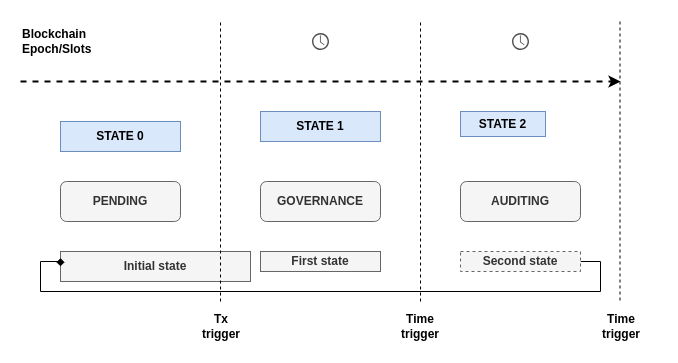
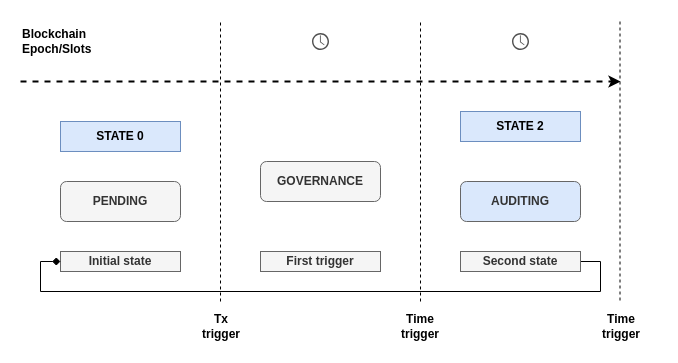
  <mxCell id="0" />
  <mxCell id="1" parent="0" />
  <mxCell id="2" value="&lt;b&gt;PENDING&lt;/b&gt;" style="rounded=1;whiteSpace=wrap;html=1;fillColor=#f5f5f5;fontColor=#333333;strokeColor=#666666;" parent="1" vertex="1"><mxGeometry x="60" y="181" width="120" height="40" as="geometry" /></mxCell>
- <mxCell id="3" value="&lt;b&gt;GOVERNANCE&lt;/b&gt;" style="rounded=1;whiteSpace=wrap;html=1;fillColor=#f5f5f5;fontColor=#333333;strokeColor=#666666;" parent="1" vertex="1"><mxGeometry x="260" y="181" width="120" height="40" as="geometry" /></mxCell>
- <mxCell id="4" value="&lt;b&gt;AUDITING&lt;/b&gt;" style="rounded=1;whiteSpace=wrap;html=1;fillColor=#f5f5f5;fontColor=#333333;strokeColor=#666666;" parent="1" vertex="1"><mxGeometry x="460" y="181" width="120" height="40" as="geometry" /></mxCell>
- <mxCell id="5" value="STATE 1" style="text;html=1;align=center;verticalAlign=middle;whiteSpace=wrap;rounded=0;fontStyle=1;fillColor=#dae8fc;strokeColor=#6c8ebf;" parent="1" vertex="1"><mxGeometry x="260" y="111" width="120" height="30" as="geometry" /></mxCell>
- <mxCell id="6" value="&lt;b&gt;Initial state&lt;/b&gt;" style="rounded=0;whiteSpace=wrap;html=1;fillColor=#f5f5f5;strokeColor=#666666;fontColor=#333333;" parent="1" vertex="1"><mxGeometry x="60" y="251" width="190" height="30" as="geometry" /></mxCell>
- <mxCell id="7" value="&lt;b&gt;First state&lt;/b&gt;" style="rounded=0;whiteSpace=wrap;html=1;fillColor=#f5f5f5;fontColor=#333333;strokeColor=#666666;" parent="1" vertex="1"><mxGeometry x="260" y="251" width="120" height="20" as="geometry" /></mxCell>
+ <mxCell id="3" value="&lt;b&gt;GOVERNANCE&lt;/b&gt;" style="rounded=1;whiteSpace=wrap;html=1;fillColor=#f5f5f5;fontColor=#333333;strokeColor=#666666;" parent="1" vertex="1"><mxGeometry x="260" y="161" width="120" height="40" as="geometry" /></mxCell>
+ <mxCell id="4" value="&lt;b&gt;AUDITING&lt;/b&gt;" style="rounded=1;whiteSpace=wrap;html=1;fillColor=#dae8fc;fontColor=#333333;strokeColor=#666666;" parent="1" vertex="1"><mxGeometry x="460" y="181" width="120" height="40" as="geometry" /></mxCell>
+ <mxCell id="6" value="&lt;b&gt;Initial state&lt;/b&gt;" style="rounded=0;whiteSpace=wrap;html=1;fillColor=#f5f5f5;strokeColor=#666666;fontColor=#333333;" parent="1" vertex="1"><mxGeometry x="60" y="251" width="120" height="20" as="geometry" /></mxCell>
+ <mxCell id="7" value="&lt;b&gt;First trigger&lt;/b&gt;" style="rounded=0;whiteSpace=wrap;html=1;fillColor=#f5f5f5;fontColor=#333333;strokeColor=#666666;" parent="1" vertex="1"><mxGeometry x="260" y="251" width="120" height="20" as="geometry" /></mxCell>
  <mxCell id="8" style="edgeStyle=orthogonalEdgeStyle;rounded=0;orthogonalLoop=1;jettySize=auto;html=1;exitX=1;exitY=0.5;exitDx=0;exitDy=0;entryX=0;entryY=0.5;entryDx=0;entryDy=0;endArrow=diamond;" edge="1" parent="1" source="9" target="6"><mxGeometry relative="1" as="geometry"><Array as="points"><mxPoint x="600" y="261" /><mxPoint x="600" y="291" /><mxPoint x="40" y="291" /><mxPoint x="40" y="261" /></Array></mxGeometry></mxCell>
- <mxCell id="9" value="&lt;b&gt;Second state&lt;/b&gt;" style="rounded=0;whiteSpace=wrap;html=1;fillColor=#f5f5f5;strokeColor=#666666;fontColor=#333333;dashed=1;" parent="1" vertex="1"><mxGeometry x="460" y="251" width="120" height="20" as="geometry" /></mxCell>
+ <mxCell id="9" value="&lt;b&gt;Second state&lt;/b&gt;" style="rounded=0;whiteSpace=wrap;html=1;fillColor=#f5f5f5;strokeColor=#666666;fontColor=#333333;" parent="1" vertex="1"><mxGeometry x="460" y="251" width="120" height="20" as="geometry" /></mxCell>
  <mxCell id="10" value="" style="sketch=0;pointerEvents=1;shadow=0;dashed=0;html=1;strokeColor=none;fillColor=#505050;labelPosition=center;verticalLabelPosition=bottom;verticalAlign=top;outlineConnect=0;align=center;shape=mxgraph.office.concepts.clock;aspect=fixed;" parent="1" vertex="1"><mxGeometry x="311.5" y="32.5" width="17" height="17" as="geometry" /></mxCell>
  <mxCell id="11" value="" style="endArrow=classic;html=1;strokeWidth=2;rounded=0;endFill=1;dashed=1;" parent="1" edge="1"><mxGeometry width="50" height="50" relative="1" as="geometry"><mxPoint x="20" y="81" as="sourcePoint" /><mxPoint x="620" y="81" as="targetPoint" /></mxGeometry></mxCell>
  <mxCell id="12" value="" style="endArrow=none;html=1;rounded=0;dashed=1;" parent="1" edge="1"><mxGeometry width="50" height="50" relative="1" as="geometry"><mxPoint x="220" y="301" as="sourcePoint" /><mxPoint x="220" y="21" as="targetPoint" /></mxGeometry></mxCell>
  <mxCell id="13" value="" style="endArrow=none;html=1;rounded=0;dashed=1;" parent="1" edge="1"><mxGeometry width="50" height="50" relative="1" as="geometry"><mxPoint x="420" y="301" as="sourcePoint" /><mxPoint x="420" y="21" as="targetPoint" /></mxGeometry></mxCell>
  <mxCell id="14" value="&lt;div style=&quot;&quot;&gt;&lt;b style=&quot;background-color: initial;&quot;&gt;Tx&lt;/b&gt;&lt;/div&gt;&lt;div style=&quot;&quot;&gt;&lt;b style=&quot;background-color: initial;&quot;&gt;trigger&lt;/b&gt;&lt;/div&gt;" style="text;html=1;strokeColor=none;fillColor=none;align=center;verticalAlign=middle;whiteSpace=wrap;rounded=0;" parent="1" vertex="1"><mxGeometry x="186" y="311" width="70" height="30" as="geometry" /></mxCell>
  <mxCell id="15" value="" style="endArrow=none;html=1;rounded=0;dashed=1;" parent="1" edge="1"><mxGeometry width="50" height="50" relative="1" as="geometry"><mxPoint x="619.5" y="300" as="sourcePoint" /><mxPoint x="619.5" y="20" as="targetPoint" /></mxGeometry></mxCell>
  <mxCell id="16" value="&lt;div style=&quot;&quot;&gt;&lt;b&gt;Time trigger&lt;/b&gt;&lt;/div&gt;" style="text;html=1;strokeColor=none;fillColor=none;align=center;verticalAlign=middle;whiteSpace=wrap;rounded=0;" parent="1" vertex="1"><mxGeometry x="385" y="310" width="70" height="31" as="geometry" /></mxCell>
  <mxCell id="17" value="&lt;div style=&quot;&quot;&gt;&lt;b style=&quot;border-color: var(--border-color);&quot;&gt;Time trigger&lt;/b&gt;&lt;br&gt;&lt;/div&gt;" style="text;html=1;strokeColor=none;fillColor=none;align=center;verticalAlign=middle;whiteSpace=wrap;rounded=0;" parent="1" vertex="1"><mxGeometry x="586" y="311" width="70" height="30" as="geometry" /></mxCell>
  <mxCell id="18" value="STATE 0" style="text;html=1;align=center;verticalAlign=middle;whiteSpace=wrap;rounded=0;fontStyle=1;fillColor=#dae8fc;strokeColor=#6c8ebf;" parent="1" vertex="1"><mxGeometry x="60" y="121" width="120" height="30" as="geometry" /></mxCell>
- <mxCell id="19" value="STATE 2" style="text;html=1;align=center;verticalAlign=middle;whiteSpace=wrap;rounded=0;fontStyle=1;fillColor=#dae8fc;strokeColor=#6c8ebf;" parent="1" vertex="1"><mxGeometry x="460" y="111" width="85" height="25" as="geometry" /></mxCell>
+ <mxCell id="19" value="STATE 2" style="text;html=1;align=center;verticalAlign=middle;whiteSpace=wrap;rounded=0;fontStyle=1;fillColor=#dae8fc;strokeColor=#6c8ebf;" parent="1" vertex="1"><mxGeometry x="460" y="111" width="120" height="30" as="geometry" /></mxCell>
  <mxCell id="20" value="" style="sketch=0;pointerEvents=1;shadow=0;dashed=0;html=1;strokeColor=none;fillColor=#505050;labelPosition=center;verticalLabelPosition=bottom;verticalAlign=top;outlineConnect=0;align=center;shape=mxgraph.office.concepts.clock;aspect=fixed;" vertex="1" parent="1"><mxGeometry x="511.5" y="32.5" width="17" height="17" as="geometry" /></mxCell>
  <mxCell id="21" value="&lt;div&gt;&lt;b&gt;Blockchain&lt;/b&gt;&lt;/div&gt;&lt;div&gt;&lt;b&gt;Epoch/Slots&lt;/b&gt;&lt;/div&gt;" style="text;html=1;align=left;verticalAlign=middle;resizable=0;points=[];autosize=1;strokeColor=none;fillColor=none;" vertex="1" parent="1"><mxGeometry x="20" y="21" width="90" height="40" as="geometry" /></mxCell>
